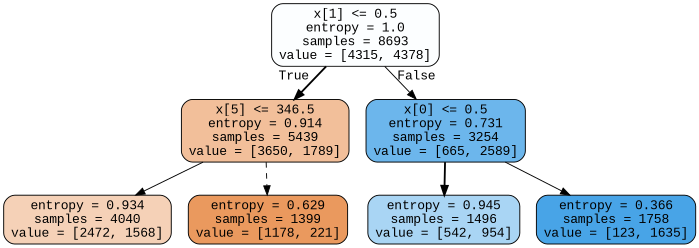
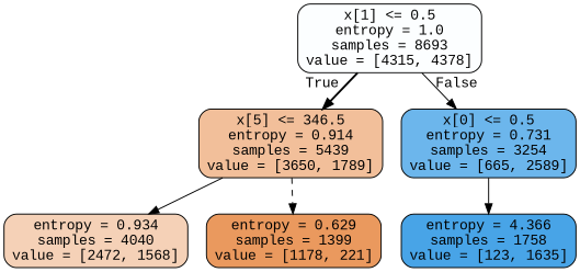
  digraph {
    fontname="Liberation Mono"
    node [color=black fontname="Liberation Mono" shape=box style="filled, rounded"]
    edge [fontname="Liberation Mono" style=solid]
    n1 [fillcolor="#fcfeff" label="x[1] <= 0.5\nentropy = 1.0\nsamples = 8693\nvalue = [4315, 4378]"]
    n2 [fillcolor="#f2bf9a" label="x[5] <= 346.5\nentropy = 0.914\nsamples = 5439\nvalue = [3650, 1789]"]
    n3 [fillcolor="#6cb6ec" label="x[0] <= 0.5\nentropy = 0.731\nsamples = 3254\nvalue = [665, 2589]"]
    n4 [fillcolor="#f5d1b7" label="entropy = 0.934\nsamples = 4040\nvalue = [2472, 1568]"]
    n5 [fillcolor="#ea995e" label="entropy = 0.629\nsamples = 1399\nvalue = [1178, 221]"]
-   n6 [fillcolor="#a9d5f4" label="entropy = 0.945\nsamples = 1496\nvalue = [542, 954]"]
-   n7 [fillcolor="#48a4e7" label="entropy = 0.366\nsamples = 1758\nvalue = [123, 1635]"]
+   n7 [fillcolor="#48a4e7" label="entropy = 4.366\nsamples = 1758\nvalue = [123, 1635]"]
    n1 -> n2 [headlabel=True labelangle=45 labeldistance=2.5 style=bold]
    n1 -> n3 [headlabel=False labelangle=-45 labeldistance=2.5]
    n2 -> n4
    n2 -> n5 [style=dashed]
-   n3 -> n6 [style=bold]
    n3 -> n7
  }
